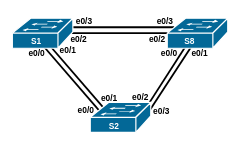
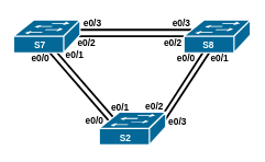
  <mxCell id="0" />
  <mxCell id="1" parent="0" />
  <mxCell id="2" value="&lt;b&gt;&lt;font style=&quot;font-size: 14px;&quot;&gt;e0/1&lt;/font&gt;&lt;/b&gt;" style="text;html=1;align=center;verticalAlign=middle;whiteSpace=wrap;rounded=0;" parent="1" vertex="1"><mxGeometry x="303" y="73" width="60" height="30" as="geometry" /></mxCell>
  <mxCell id="3" value="&lt;b&gt;&lt;font style=&quot;font-size: 14px;&quot;&gt;e0/2&lt;/font&gt;&lt;/b&gt;" style="text;html=1;align=center;verticalAlign=middle;whiteSpace=wrap;rounded=0;" parent="1" vertex="1"><mxGeometry x="232" y="50" width="60" height="30" as="geometry" /></mxCell>
  <mxCell id="4" value="&lt;b&gt;&lt;font style=&quot;font-size: 14px;&quot;&gt;e0/0&lt;/font&gt;&lt;/b&gt;" style="text;html=1;align=center;verticalAlign=middle;whiteSpace=wrap;rounded=0;" parent="1" vertex="1"><mxGeometry x="252" y="73" width="60" height="30" as="geometry" /></mxCell>
  <mxCell id="5" value="&lt;b&gt;&lt;font style=&quot;font-size: 14px;&quot;&gt;e0/3&lt;/font&gt;&lt;/b&gt;" style="text;html=1;align=center;verticalAlign=middle;whiteSpace=wrap;rounded=0;" parent="1" vertex="1"><mxGeometry x="239" y="170.5" width="60" height="30" as="geometry" /></mxCell>
  <mxCell id="6" value="" style="endArrow=none;html=1;rounded=0;strokeWidth=3;" parent="1" edge="1"><mxGeometry width="50" height="50" relative="1" as="geometry"><mxPoint x="320" y="60" as="sourcePoint" /><mxPoint x="230" y="200" as="targetPoint" /></mxGeometry></mxCell>
  <mxCell id="7" value="" style="endArrow=none;html=1;rounded=0;strokeWidth=3;" parent="1" edge="1"><mxGeometry width="50" height="50" relative="1" as="geometry"><mxPoint x="69" y="60" as="sourcePoint" /><mxPoint x="190" y="200" as="targetPoint" /></mxGeometry></mxCell>
  <mxCell id="8" value="" style="endArrow=none;html=1;rounded=0;strokeWidth=3;" parent="1" edge="1"><mxGeometry width="50" height="50" relative="1" as="geometry"><mxPoint x="110" y="45" as="sourcePoint" /><mxPoint x="290" y="45" as="targetPoint" /></mxGeometry></mxCell>
  <mxCell id="9" value="&lt;b&gt;&lt;font style=&quot;font-size: 14px;&quot;&gt;e0/0&lt;/font&gt;&lt;/b&gt;" style="text;html=1;align=center;verticalAlign=middle;whiteSpace=wrap;rounded=0;" parent="1" vertex="1"><mxGeometry x="31" y="73" width="60" height="30" as="geometry" /></mxCell>
  <mxCell id="10" value="" style="endArrow=none;html=1;rounded=0;strokeWidth=3;" parent="1" edge="1"><mxGeometry width="50" height="50" relative="1" as="geometry"><mxPoint x="110" y="54.8" as="sourcePoint" /><mxPoint x="290" y="54.8" as="targetPoint" /></mxGeometry></mxCell>
  <mxCell id="11" value="&lt;b&gt;&lt;font style=&quot;font-size: 14px;&quot;&gt;e0/3&lt;/font&gt;&lt;/b&gt;" style="text;html=1;align=center;verticalAlign=middle;whiteSpace=wrap;rounded=0;" parent="1" vertex="1"><mxGeometry x="245" y="20" width="60" height="30" as="geometry" /></mxCell>
  <mxCell id="12" value="&lt;b&gt;&lt;font style=&quot;font-size: 14px;&quot;&gt;e0/3&lt;/font&gt;&lt;/b&gt;" style="text;html=1;align=center;verticalAlign=middle;whiteSpace=wrap;rounded=0;" parent="1" vertex="1"><mxGeometry x="110" y="20" width="60" height="30" as="geometry" /></mxCell>
  <mxCell id="13" value="" style="endArrow=none;html=1;rounded=0;strokeWidth=3;" parent="1" edge="1"><mxGeometry width="50" height="50" relative="1" as="geometry"><mxPoint x="330" y="60" as="sourcePoint" /><mxPoint x="236" y="204" as="targetPoint" /></mxGeometry></mxCell>
  <mxCell id="14" value="" style="endArrow=none;html=1;rounded=0;strokeWidth=3;" parent="1" edge="1"><mxGeometry width="50" height="50" relative="1" as="geometry"><mxPoint x="62" y="65" as="sourcePoint" /><mxPoint x="183" y="205" as="targetPoint" /></mxGeometry></mxCell>
  <mxCell id="15" value="" style="group" parent="1" vertex="1" connectable="0"><mxGeometry x="20" y="30" width="101" height="53" as="geometry" /></mxCell>
  <mxCell id="16" value="" style="shape=mxgraph.cisco.switches.workgroup_switch;sketch=0;html=1;pointerEvents=1;dashed=0;fillColor=#036897;strokeColor=#ffffff;strokeWidth=2;verticalLabelPosition=bottom;verticalAlign=top;align=center;outlineConnect=0;" parent="15" vertex="1"><mxGeometry width="101" height="50" as="geometry" /></mxCell>
- <mxCell id="17" value="&lt;b&gt;&lt;font color=&quot;#ffffff&quot; style=&quot;font-size: 14px;&quot;&gt;S1&lt;/font&gt;&lt;/b&gt;" style="text;html=1;align=center;verticalAlign=middle;whiteSpace=wrap;rounded=0;" parent="15" vertex="1"><mxGeometry x="10" y="23" width="60" height="30" as="geometry" /></mxCell>
+ <mxCell id="17" value="&lt;b&gt;&lt;font color=&quot;#ffffff&quot; style=&quot;font-size: 14px;&quot;&gt;S7&lt;/font&gt;&lt;/b&gt;" style="text;html=1;align=center;verticalAlign=middle;whiteSpace=wrap;rounded=0;" parent="15" vertex="1"><mxGeometry x="10" y="23" width="60" height="30" as="geometry" /></mxCell>
  <mxCell id="18" value="" style="group" parent="1" vertex="1" connectable="0"><mxGeometry x="150" y="171.5" width="101" height="53" as="geometry" /></mxCell>
  <mxCell id="19" value="" style="shape=mxgraph.cisco.switches.workgroup_switch;sketch=0;html=1;pointerEvents=1;dashed=0;fillColor=#036897;strokeColor=#ffffff;strokeWidth=2;verticalLabelPosition=bottom;verticalAlign=top;align=center;outlineConnect=0;" parent="18" vertex="1"><mxGeometry y="-1" width="101" height="50" as="geometry" /></mxCell>
  <mxCell id="20" value="&lt;b&gt;&lt;font color=&quot;#ffffff&quot; style=&quot;font-size: 14px;&quot;&gt;S2&lt;/font&gt;&lt;/b&gt;" style="text;html=1;align=center;verticalAlign=middle;whiteSpace=wrap;rounded=0;" parent="18" vertex="1"><mxGeometry x="10" y="23" width="60" height="30" as="geometry" /></mxCell>
  <mxCell id="21" value="&lt;b&gt;&lt;font style=&quot;font-size: 14px;&quot;&gt;e0/2&lt;/font&gt;&lt;/b&gt;" style="text;html=1;align=center;verticalAlign=middle;whiteSpace=wrap;rounded=0;" parent="1" vertex="1"><mxGeometry x="101" y="50" width="60" height="30" as="geometry" /></mxCell>
  <mxCell id="22" value="&lt;b&gt;&lt;font style=&quot;font-size: 14px;&quot;&gt;e0/2&lt;/font&gt;&lt;/b&gt;" style="text;html=1;align=center;verticalAlign=middle;whiteSpace=wrap;rounded=0;" parent="1" vertex="1"><mxGeometry x="204" y="146.5" width="60" height="30" as="geometry" /></mxCell>
  <mxCell id="23" value="&lt;b&gt;&lt;font style=&quot;font-size: 14px;&quot;&gt;e0/0&lt;/font&gt;&lt;/b&gt;" style="text;html=1;align=center;verticalAlign=middle;whiteSpace=wrap;rounded=0;" parent="1" vertex="1"><mxGeometry x="113" y="167.5" width="60" height="30" as="geometry" /></mxCell>
  <mxCell id="24" value="&lt;b&gt;&lt;font style=&quot;font-size: 14px;&quot;&gt;e0/1&lt;/font&gt;&lt;/b&gt;" style="text;html=1;align=center;verticalAlign=middle;whiteSpace=wrap;rounded=0;" parent="1" vertex="1"><mxGeometry x="83" y="69" width="60" height="30" as="geometry" /></mxCell>
  <mxCell id="25" value="&lt;b&gt;&lt;font style=&quot;font-size: 14px;&quot;&gt;e0/1&lt;/font&gt;&lt;/b&gt;" style="text;html=1;align=center;verticalAlign=middle;whiteSpace=wrap;rounded=0;" parent="1" vertex="1"><mxGeometry x="152" y="147.5" width="60" height="30" as="geometry" /></mxCell>
  <mxCell id="26" value="" style="group" parent="1" vertex="1" connectable="0"><mxGeometry x="278.5" y="30" width="101" height="53" as="geometry" /></mxCell>
  <mxCell id="27" value="" style="shape=mxgraph.cisco.switches.workgroup_switch;sketch=0;html=1;pointerEvents=1;dashed=0;fillColor=#036897;strokeColor=#ffffff;strokeWidth=2;verticalLabelPosition=bottom;verticalAlign=top;align=center;outlineConnect=0;" parent="26" vertex="1"><mxGeometry width="101" height="50" as="geometry" /></mxCell>
  <mxCell id="28" value="&lt;b&gt;&lt;font color=&quot;#ffffff&quot; style=&quot;font-size: 14px;&quot;&gt;S8&lt;/font&gt;&lt;/b&gt;" style="text;html=1;align=center;verticalAlign=middle;whiteSpace=wrap;rounded=0;" parent="26" vertex="1"><mxGeometry x="7.5" y="23" width="60" height="30" as="geometry" /></mxCell>
